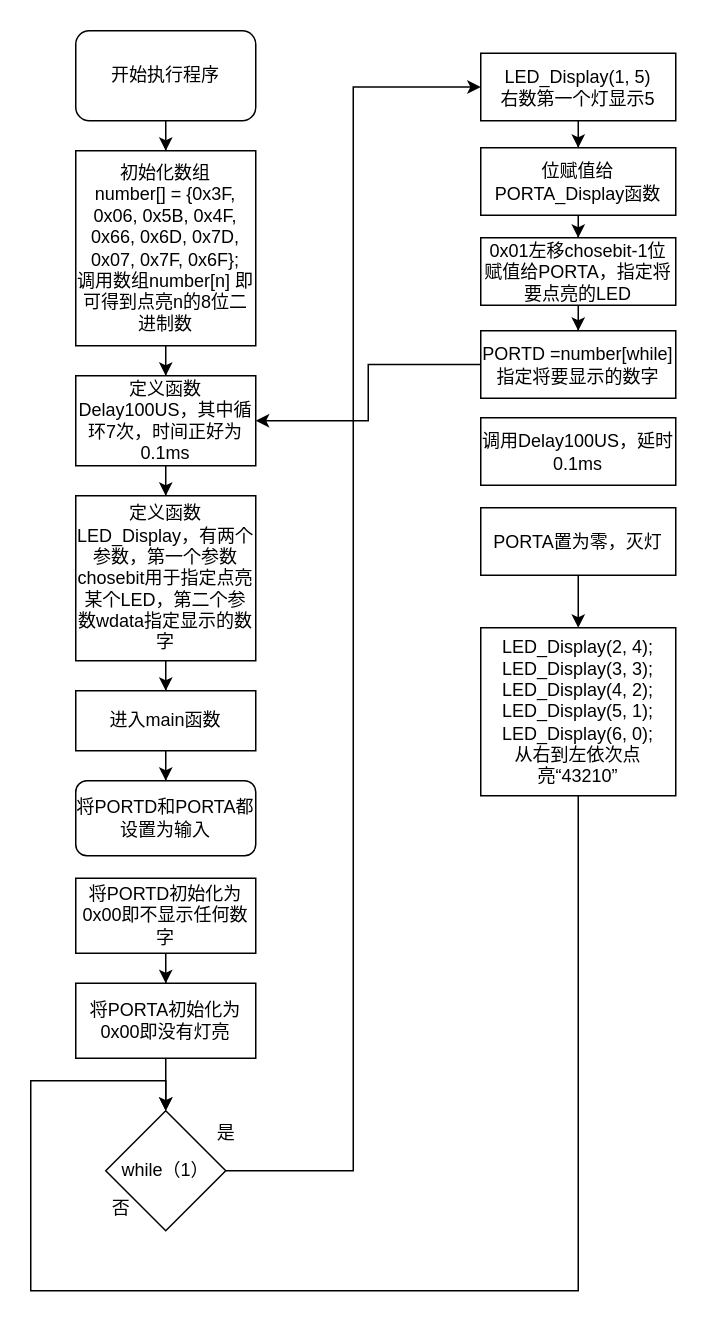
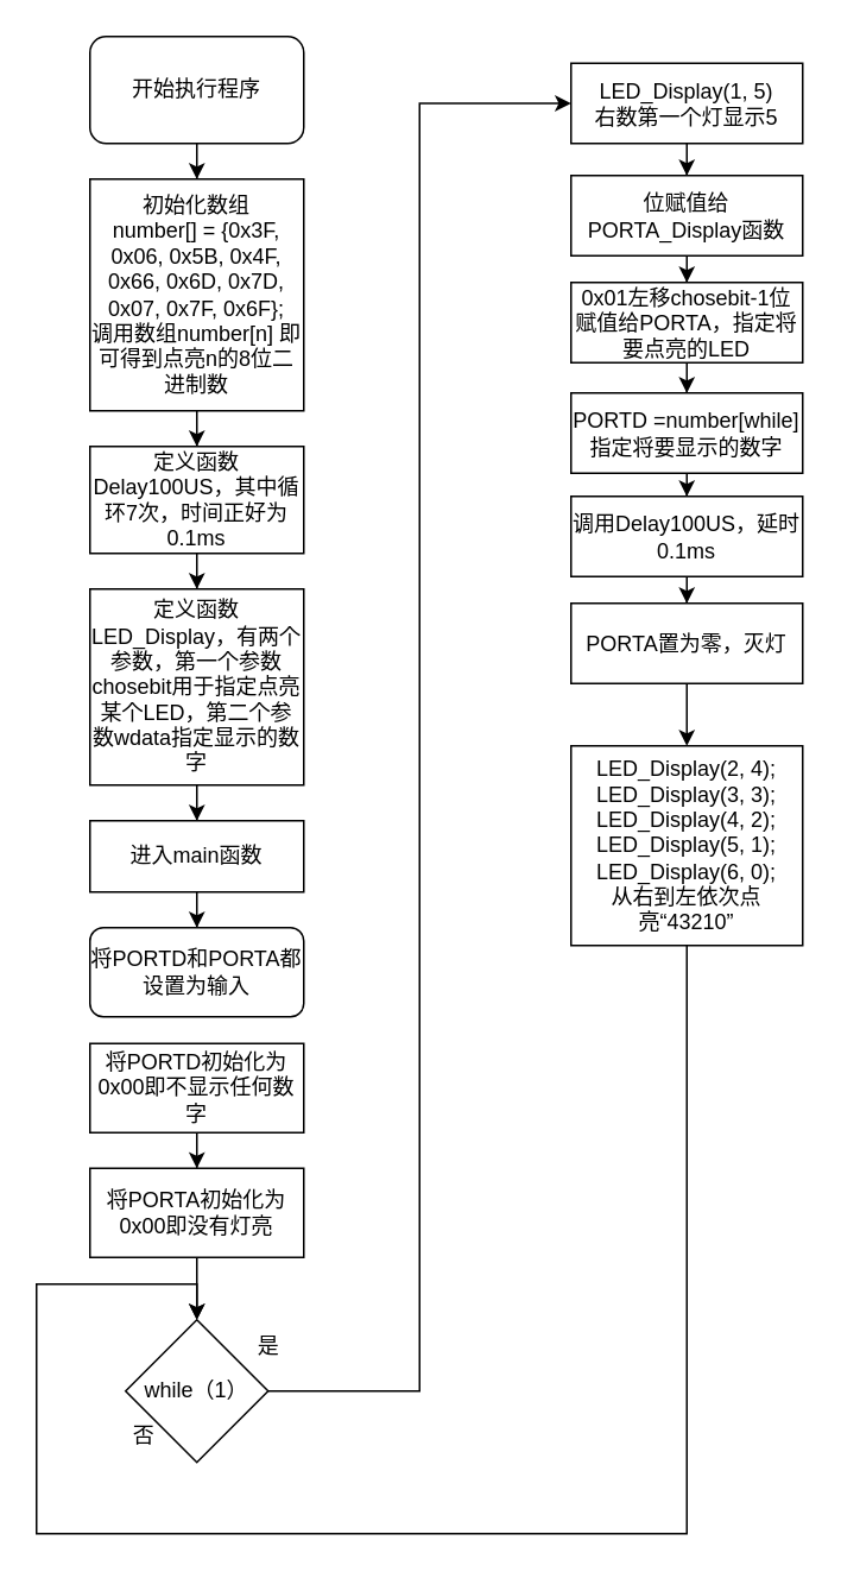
  <mxCell id="0" />
  <mxCell id="1" parent="0" />
  <mxCell id="2" style="edgeStyle=orthogonalEdgeStyle;rounded=0;orthogonalLoop=1;jettySize=auto;html=1;entryX=0.5;entryY=0;entryDx=0;entryDy=0;" edge="1" parent="1" source="3" target="5"><mxGeometry relative="1" as="geometry"><mxPoint x="110" y="80" as="targetPoint" /></mxGeometry></mxCell>
  <mxCell id="3" value="开始执行程序" style="rounded=1;whiteSpace=wrap;html=1;" vertex="1" parent="1"><mxGeometry x="50" y="20" width="120" height="60" as="geometry" /></mxCell>
  <mxCell id="4" style="edgeStyle=orthogonalEdgeStyle;rounded=0;orthogonalLoop=1;jettySize=auto;html=1;entryX=0.5;entryY=0;entryDx=0;entryDy=0;" edge="1" parent="1" source="5" target="7"><mxGeometry relative="1" as="geometry" /></mxCell>
  <mxCell id="5" value="初始化数组&lt;br&gt;number[] = {0x3F, 0x06, 0x5B, 0x4F, 0x66, 0x6D, 0x7D, 0x07, 0x7F, 0x6F};&lt;br&gt;调用数组number[n] 即可得到点亮n的8位二进制数" style="rounded=0;whiteSpace=wrap;html=1;" vertex="1" parent="1"><mxGeometry x="50" y="100" width="120" height="130" as="geometry" /></mxCell>
  <mxCell id="6" style="edgeStyle=orthogonalEdgeStyle;rounded=0;orthogonalLoop=1;jettySize=auto;html=1;" edge="1" parent="1" source="7" target="9"><mxGeometry relative="1" as="geometry" /></mxCell>
  <mxCell id="7" value="定义函数Delay100US，其中循环7次，时间正好为0.1ms" style="rounded=0;whiteSpace=wrap;html=1;" vertex="1" parent="1"><mxGeometry x="50" y="250" width="120" height="60" as="geometry" /></mxCell>
  <mxCell id="8" style="edgeStyle=orthogonalEdgeStyle;rounded=0;orthogonalLoop=1;jettySize=auto;html=1;" edge="1" parent="1" source="9" target="11"><mxGeometry relative="1" as="geometry" /></mxCell>
  <mxCell id="9" value="定义函数LED_Display，有两个参数，第一个参数chosebit用于指定点亮某个LED，第二个参数wdata指定显示的数字" style="rounded=0;whiteSpace=wrap;html=1;" vertex="1" parent="1"><mxGeometry x="50" y="330" width="120" height="110" as="geometry" /></mxCell>
  <mxCell id="10" style="edgeStyle=orthogonalEdgeStyle;rounded=0;orthogonalLoop=1;jettySize=auto;html=1;" edge="1" parent="1" source="11" target="12"><mxGeometry relative="1" as="geometry" /></mxCell>
  <mxCell id="11" value="进入main函数" style="rounded=0;whiteSpace=wrap;html=1;" vertex="1" parent="1"><mxGeometry x="50" y="460" width="120" height="40" as="geometry" /></mxCell>
  <mxCell id="12" value="将PORTD和PORTA都设置为输入" style="whiteSpace=wrap;html=1;rounded=1;" vertex="1" parent="1"><mxGeometry x="50" y="520" width="120" height="50" as="geometry" /></mxCell>
  <mxCell id="13" style="edgeStyle=orthogonalEdgeStyle;rounded=0;orthogonalLoop=1;jettySize=auto;html=1;" edge="1" parent="1" source="14" target="16"><mxGeometry relative="1" as="geometry" /></mxCell>
  <mxCell id="14" value="将PORTD初始化为0x00即不显示任何数字" style="rounded=0;whiteSpace=wrap;html=1;" vertex="1" parent="1"><mxGeometry x="50" y="585" width="120" height="50" as="geometry" /></mxCell>
  <mxCell id="15" value="" style="edgeStyle=orthogonalEdgeStyle;rounded=0;orthogonalLoop=1;jettySize=auto;html=1;" edge="1" parent="1" source="16" target="18"><mxGeometry relative="1" as="geometry" /></mxCell>
  <mxCell id="16" value="将PORTA初始化为0x00即没有灯亮" style="rounded=0;whiteSpace=wrap;html=1;" vertex="1" parent="1"><mxGeometry x="50" y="655" width="120" height="50" as="geometry" /></mxCell>
  <mxCell id="17" style="edgeStyle=orthogonalEdgeStyle;rounded=0;orthogonalLoop=1;jettySize=auto;html=1;entryX=0;entryY=0.5;entryDx=0;entryDy=0;" edge="1" parent="1" source="18" target="22"><mxGeometry relative="1" as="geometry" /></mxCell>
  <mxCell id="18" value="while（1）" style="rhombus;whiteSpace=wrap;html=1;rounded=0;" vertex="1" parent="1"><mxGeometry x="70" y="740" width="80" height="80" as="geometry" /></mxCell>
  <mxCell id="19" value="是" style="text;html=1;align=center;verticalAlign=middle;resizable=0;points=[];autosize=1;strokeColor=none;fillColor=none;" vertex="1" parent="1"><mxGeometry x="130" y="740" width="40" height="30" as="geometry" /></mxCell>
  <mxCell id="20" value="否" style="text;html=1;align=center;verticalAlign=middle;resizable=0;points=[];autosize=1;strokeColor=none;fillColor=none;" vertex="1" parent="1"><mxGeometry x="60" y="790" width="40" height="30" as="geometry" /></mxCell>
  <mxCell id="21" style="edgeStyle=orthogonalEdgeStyle;rounded=0;orthogonalLoop=1;jettySize=auto;html=1;" edge="1" parent="1" source="22" target="24"><mxGeometry relative="1" as="geometry" /></mxCell>
  <mxCell id="22" value="&lt;div&gt;LED_Display(1, 5)&lt;/div&gt;&lt;div&gt;右数第一个灯显示5&lt;/div&gt;" style="whiteSpace=wrap;html=1;rounded=0;" vertex="1" parent="1"><mxGeometry x="320" y="35" width="130" height="45" as="geometry" /></mxCell>
  <mxCell id="23" style="edgeStyle=orthogonalEdgeStyle;rounded=0;orthogonalLoop=1;jettySize=auto;html=1;" edge="1" parent="1" source="24" target="26"><mxGeometry relative="1" as="geometry" /></mxCell>
  <mxCell id="24" value="位赋值给PORTA_Display函数" style="whiteSpace=wrap;html=1;rounded=0;" vertex="1" parent="1"><mxGeometry x="320" y="98" width="130" height="45" as="geometry" /></mxCell>
  <mxCell id="25" style="edgeStyle=orthogonalEdgeStyle;rounded=0;orthogonalLoop=1;jettySize=auto;html=1;" edge="1" parent="1" source="26" target="28"><mxGeometry relative="1" as="geometry" /></mxCell>
  <mxCell id="26" value="0x01左移chosebit-1位赋值给PORTA，指定将要点亮的LED" style="whiteSpace=wrap;html=1;rounded=0;" vertex="1" parent="1"><mxGeometry x="320" y="158" width="130" height="45" as="geometry" /></mxCell>
- <mxCell id="27" style="edgeStyle=orthogonalEdgeStyle;rounded=0;orthogonalLoop=1;jettySize=auto;html=1;" edge="1" parent="1" source="28" target="7"><mxGeometry relative="1" as="geometry" /></mxCell>
+ <mxCell id="27" style="edgeStyle=orthogonalEdgeStyle;rounded=0;orthogonalLoop=1;jettySize=auto;html=1;" edge="1" parent="1" source="28" target="30"><mxGeometry relative="1" as="geometry" /></mxCell>
  <mxCell id="28" value="PORTD =number[while]指定将要显示的数字" style="whiteSpace=wrap;html=1;rounded=0;" vertex="1" parent="1"><mxGeometry x="320" y="220" width="130" height="45" as="geometry" /></mxCell>
+ <mxCell id="29" style="edgeStyle=orthogonalEdgeStyle;rounded=0;orthogonalLoop=1;jettySize=auto;html=1;" edge="1" parent="1" source="30" target="32"><mxGeometry relative="1" as="geometry" /></mxCell>
  <mxCell id="30" value="调用Delay100US，延时0.1ms" style="whiteSpace=wrap;html=1;rounded=0;" vertex="1" parent="1"><mxGeometry x="320" y="278" width="130" height="45" as="geometry" /></mxCell>
  <mxCell id="31" style="edgeStyle=orthogonalEdgeStyle;rounded=0;orthogonalLoop=1;jettySize=auto;html=1;" edge="1" parent="1" source="32" target="34"><mxGeometry relative="1" as="geometry" /></mxCell>
  <mxCell id="32" value="PORTA置为零，灭灯" style="whiteSpace=wrap;html=1;rounded=0;" vertex="1" parent="1"><mxGeometry x="320" y="338" width="130" height="45" as="geometry" /></mxCell>
  <mxCell id="33" style="edgeStyle=orthogonalEdgeStyle;rounded=0;orthogonalLoop=1;jettySize=auto;html=1;entryX=0.5;entryY=0;entryDx=0;entryDy=0;" edge="1" parent="1" source="34" target="18"><mxGeometry relative="1" as="geometry"><Array as="points"><mxPoint x="385" y="860" /><mxPoint x="20" y="860" /><mxPoint x="20" y="720" /><mxPoint x="110" y="720" /></Array></mxGeometry></mxCell>
  <mxCell id="34" value="&lt;div&gt;LED_Display(2, 4);&lt;/div&gt;&lt;div&gt;LED_Display(3, 3);&lt;/div&gt;&lt;div&gt;LED_Display(4, 2);&lt;/div&gt;&lt;div&gt;LED_Display(5, 1);&lt;/div&gt;&lt;div&gt;LED_Display(6, 0);&lt;/div&gt;&lt;div&gt;从右到左依次点亮“43210”&lt;/div&gt;" style="whiteSpace=wrap;html=1;rounded=0;" vertex="1" parent="1"><mxGeometry x="320" y="418" width="130" height="112" as="geometry" /></mxCell>
